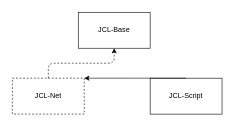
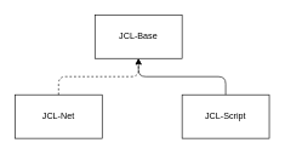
  <mxCell id="0" />
  <mxCell id="1" parent="0" />
- <mxCell id="2" value="JCL-Net" style="rounded=0;whiteSpace=wrap;html=1;dashed=1;" parent="1" vertex="1"><mxGeometry x="20" y="130" width="120" height="60" as="geometry" /></mxCell>
+ <mxCell id="2" value="JCL-Net" style="rounded=0;whiteSpace=wrap;html=1;" parent="1" vertex="1"><mxGeometry x="20" y="130" width="120" height="60" as="geometry" /></mxCell>
  <mxCell id="3" value="JCL-Base" style="rounded=0;whiteSpace=wrap;html=1;" parent="1" vertex="1"><mxGeometry x="130" y="20" width="120" height="60" as="geometry" /></mxCell>
  <mxCell id="4" value="" style="edgeStyle=elbowEdgeStyle;elbow=vertical;endArrow=classic;html=1;entryX=0.5;entryY=1;entryDx=0;entryDy=0;exitX=0.5;exitY=0;exitDx=0;exitDy=0;dashed=1;" parent="1" source="2" target="3" edge="1"><mxGeometry width="50" height="50" relative="1" as="geometry"><mxPoint x="240" y="280" as="sourcePoint" /><mxPoint x="290" y="230" as="targetPoint" /></mxGeometry></mxCell>
  <mxCell id="5" value="JCL-Script" style="rounded=0;whiteSpace=wrap;html=1;" parent="1" vertex="1"><mxGeometry x="250" y="130" width="120" height="60" as="geometry" /></mxCell>
- <mxCell id="6" value="" style="edgeStyle=elbowEdgeStyle;elbow=vertical;endArrow=classic;html=1;exitX=0.5;exitY=0;exitDx=0;exitDy=0;" parent="1" source="5" target="2" edge="1"><mxGeometry width="50" height="50" relative="1" as="geometry"><mxPoint x="240" y="280" as="sourcePoint" /><mxPoint x="290" y="230" as="targetPoint" /></mxGeometry></mxCell>
+ <mxCell id="6" value="" style="edgeStyle=elbowEdgeStyle;elbow=vertical;endArrow=classic;html=1;entryX=0.5;entryY=1;entryDx=0;entryDy=0;exitX=0.5;exitY=0;exitDx=0;exitDy=0;" parent="1" source="5" target="3" edge="1"><mxGeometry width="50" height="50" relative="1" as="geometry"><mxPoint x="240" y="280" as="sourcePoint" /><mxPoint x="290" y="230" as="targetPoint" /></mxGeometry></mxCell>
